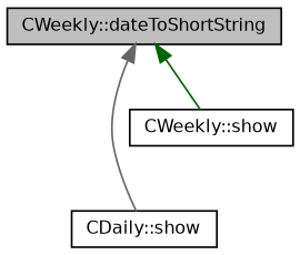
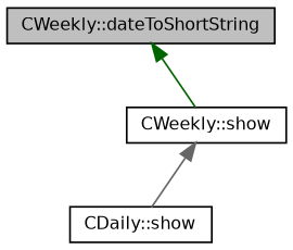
  digraph {
    rankdir=TB
    node [color=black fillcolor=white fontname=Helvetica fontsize=10 shape=record style=filled]
    edge [dir=back fontname=Helvetica fontsize=10 labelfontname=Helvetica labelfontsize=10 style=solid]
    n1 [fillcolor=grey75 fontcolor=black height=0.2 label="CWeekly::dateToShortString" width=0.4]
    n2 [height=0.2 label="CDaily::show" width=0.4]
    n3 [height=0.2 label="CWeekly::show" width=0.4]
-   n1 -> n2 [color=gray40]
+   n3 -> n2 [color=gray40]
    n1 -> n3 [color=darkgreen]
  }
